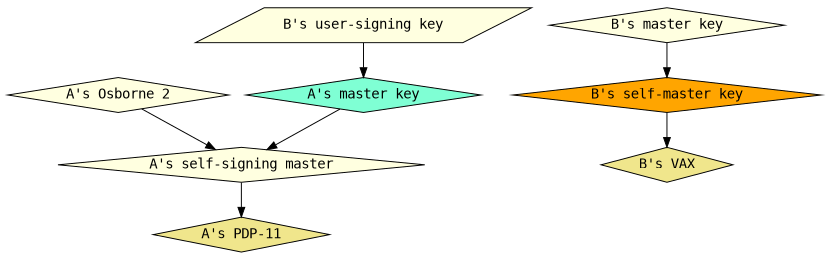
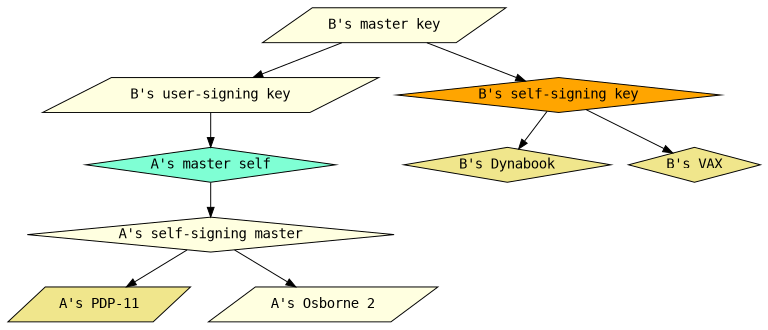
  digraph {
    fontname="DejaVu Sans Mono"
    node [fillcolor=lightyellow fontname="DejaVu Sans Mono" shape=diamond style=filled]
    edge [fontname="DejaVu Sans Mono"]
-   n1 [fillcolor=khaki label="A's PDP-11"]
-   n2 [label="A's Osborne 2"]
-   n3 [fillcolor=aquamarine label="A's master key"]
+   n1 [fillcolor=khaki label="A's PDP-11" shape=parallelogram]
+   n2 [label="A's Osborne 2" shape=parallelogram]
+   n3 [fillcolor=aquamarine label="A's master self"]
    n4 [label="A's self-signing master"]
-   n5 [label="B's master key"]
+   n5 [label="B's master key" shape=parallelogram]
    n6 [label="B's user-signing key" shape=parallelogram]
-   n7 [fillcolor=orange label="B's self-master key"]
+   n7 [fillcolor=orange label="B's self-signing key"]
+   n8 [fillcolor=khaki label="B's Dynabook"]
    n9 [fillcolor=khaki label="B's VAX"]
    n3 -> n4
    n4 -> n1
-   n2 -> n4
+   n4 -> n2
+   n5 -> n6
    n5 -> n7
    n6 -> n3
+   n7 -> n8
    n7 -> n9
  }
